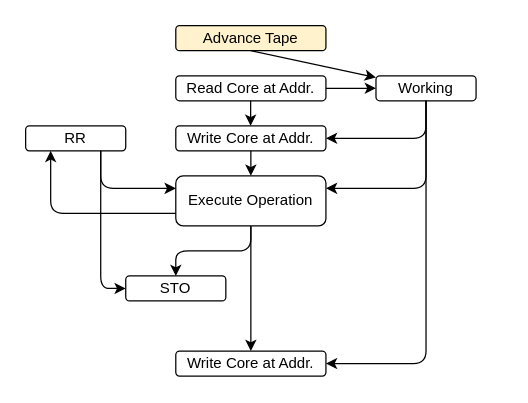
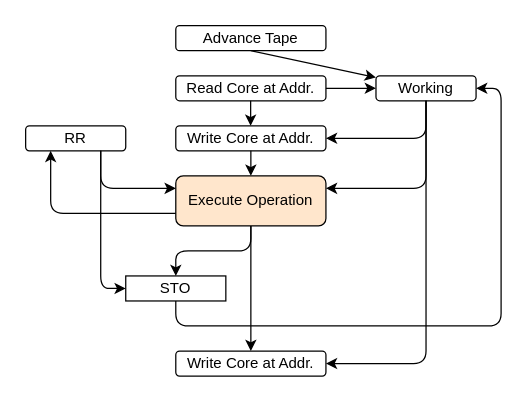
  <mxCell id="0" />
  <mxCell id="1" parent="0" />
- <mxCell id="2" value="Advance Tape" style="rounded=1;whiteSpace=wrap;html=1;fillColor=#fff2cc;" parent="1" vertex="1"><mxGeometry x="140" y="20" width="120" height="20" as="geometry" /></mxCell>
+ <mxCell id="2" value="Advance Tape" style="rounded=1;whiteSpace=wrap;html=1;" parent="1" vertex="1"><mxGeometry x="140" y="20" width="120" height="20" as="geometry" /></mxCell>
  <mxCell id="3" value="Read Core at Addr." style="rounded=1;whiteSpace=wrap;html=1;" parent="1" vertex="1"><mxGeometry x="140" y="60" width="120" height="20" as="geometry" /></mxCell>
  <mxCell id="4" value="" style="endArrow=classic;html=1;rounded=0;exitX=0.5;exitY=1;exitDx=0;exitDy=0;" parent="1" source="2" target="8" edge="1"><mxGeometry width="50" height="50" relative="1" as="geometry"><mxPoint x="200" y="120" as="sourcePoint" /><mxPoint x="250" y="70" as="targetPoint" /></mxGeometry></mxCell>
  <mxCell id="5" value="Write Core at Addr." style="rounded=1;whiteSpace=wrap;html=1;" parent="1" vertex="1"><mxGeometry x="140" y="100" width="120" height="20" as="geometry" /></mxCell>
  <mxCell id="6" value="" style="endArrow=classic;html=1;rounded=0;" parent="1" edge="1"><mxGeometry width="50" height="50" relative="1" as="geometry"><mxPoint x="199.83" y="80" as="sourcePoint" /><mxPoint x="199.83" y="100" as="targetPoint" /></mxGeometry></mxCell>
  <mxCell id="7" value="" style="endArrow=classic;html=1;rounded=0;exitX=1;exitY=0.5;exitDx=0;exitDy=0;" parent="1" source="3" edge="1"><mxGeometry width="50" height="50" relative="1" as="geometry"><mxPoint x="200" y="120" as="sourcePoint" /><mxPoint x="300" y="70" as="targetPoint" /></mxGeometry></mxCell>
  <mxCell id="8" value="Working" style="rounded=1;whiteSpace=wrap;html=1;" parent="1" vertex="1"><mxGeometry x="300" y="60" width="80" height="20" as="geometry" /></mxCell>
  <mxCell id="9" value="" style="endArrow=classic;html=1;rounded=1;entryX=1;entryY=0.5;entryDx=0;entryDy=0;exitX=0.5;exitY=1;exitDx=0;exitDy=0;" parent="1" source="8" target="5" edge="1"><mxGeometry width="50" height="50" relative="1" as="geometry"><mxPoint x="200" y="130" as="sourcePoint" /><mxPoint x="250" y="80" as="targetPoint" /><Array as="points"><mxPoint x="340" y="110" /></Array></mxGeometry></mxCell>
  <mxCell id="10" value="" style="endArrow=classic;html=1;rounded=1;exitX=0.5;exitY=1;exitDx=0;exitDy=0;" parent="1" source="5" edge="1"><mxGeometry width="50" height="50" relative="1" as="geometry"><mxPoint x="200" y="130" as="sourcePoint" /><mxPoint x="200" y="140" as="targetPoint" /></mxGeometry></mxCell>
- <mxCell id="11" value="Execute Operation" style="rounded=1;whiteSpace=wrap;html=1;" parent="1" vertex="1"><mxGeometry x="140" y="140" width="120" height="40" as="geometry" /></mxCell>
+ <mxCell id="11" value="Execute Operation" style="rounded=1;whiteSpace=wrap;html=1;fillColor=#ffe6cc;" parent="1" vertex="1"><mxGeometry x="140" y="140" width="120" height="40" as="geometry" /></mxCell>
  <mxCell id="12" value="" style="endArrow=classic;html=1;rounded=1;entryX=1;entryY=0.25;entryDx=0;entryDy=0;exitX=0.5;exitY=1;exitDx=0;exitDy=0;" parent="1" source="8" target="11" edge="1"><mxGeometry width="50" height="50" relative="1" as="geometry"><mxPoint x="200" y="130" as="sourcePoint" /><mxPoint x="250" y="80" as="targetPoint" /><Array as="points"><mxPoint x="340" y="150" /></Array></mxGeometry></mxCell>
  <mxCell id="13" value="RR" style="rounded=1;whiteSpace=wrap;html=1;" parent="1" vertex="1"><mxGeometry x="20" y="100" width="80" height="20" as="geometry" /></mxCell>
  <mxCell id="14" value="" style="endArrow=classic;html=1;rounded=1;entryX=0;entryY=0.25;entryDx=0;entryDy=0;exitX=0.75;exitY=1;exitDx=0;exitDy=0;" parent="1" source="13" target="11" edge="1"><mxGeometry width="50" height="50" relative="1" as="geometry"><mxPoint x="200" y="130" as="sourcePoint" /><mxPoint x="250" y="80" as="targetPoint" /><Array as="points"><mxPoint x="80" y="150" /></Array></mxGeometry></mxCell>
  <mxCell id="15" value="" style="endArrow=classic;html=1;rounded=1;entryX=0.25;entryY=1;entryDx=0;entryDy=0;exitX=0;exitY=0.75;exitDx=0;exitDy=0;" parent="1" source="11" target="13" edge="1"><mxGeometry width="50" height="50" relative="1" as="geometry"><mxPoint x="200" y="160" as="sourcePoint" /><mxPoint x="250" y="110" as="targetPoint" /><Array as="points"><mxPoint x="40" y="170" /></Array></mxGeometry></mxCell>
- <mxCell id="16" value="STO" style="rounded=1;whiteSpace=wrap;html=1;" parent="1" vertex="1"><mxGeometry x="100" y="220" width="80" height="20" as="geometry" /></mxCell>
+ <mxCell id="16" value="STO" style="whiteSpace=wrap;html=1;rounded=0;" parent="1" vertex="1"><mxGeometry x="100" y="220" width="80" height="20" as="geometry" /></mxCell>
  <mxCell id="17" value="" style="endArrow=classic;html=1;rounded=1;entryX=0.5;entryY=0;entryDx=0;entryDy=0;exitX=0.5;exitY=1;exitDx=0;exitDy=0;" parent="1" source="11" target="16" edge="1"><mxGeometry width="50" height="50" relative="1" as="geometry"><mxPoint x="200" y="170" as="sourcePoint" /><mxPoint x="250" y="120" as="targetPoint" /><Array as="points"><mxPoint x="200" y="200" /><mxPoint x="140" y="200" /></Array></mxGeometry></mxCell>
  <mxCell id="18" value="" style="endArrow=classic;html=1;rounded=1;exitX=0.5;exitY=1;exitDx=0;exitDy=0;" parent="1" source="11" edge="1"><mxGeometry width="50" height="50" relative="1" as="geometry"><mxPoint x="200" y="170" as="sourcePoint" /><mxPoint x="200" y="280" as="targetPoint" /><Array as="points" /></mxGeometry></mxCell>
  <mxCell id="19" value="" style="endArrow=classic;html=1;rounded=1;entryX=0;entryY=0.5;entryDx=0;entryDy=0;exitX=0.75;exitY=1;exitDx=0;exitDy=0;" parent="1" source="13" target="16" edge="1"><mxGeometry width="50" height="50" relative="1" as="geometry"><mxPoint x="200" y="230" as="sourcePoint" /><mxPoint x="250" y="180" as="targetPoint" /><Array as="points"><mxPoint x="80" y="230" /></Array></mxGeometry></mxCell>
+ <mxCell id="20" value="" style="endArrow=classic;html=1;rounded=1;exitX=0.5;exitY=1;exitDx=0;exitDy=0;entryX=1;entryY=0.5;entryDx=0;entryDy=0;" parent="1" source="16" target="8" edge="1"><mxGeometry width="50" height="50" relative="1" as="geometry"><mxPoint x="200" y="230" as="sourcePoint" /><mxPoint x="250" y="180" as="targetPoint" /><Array as="points"><mxPoint x="140" y="260" /><mxPoint x="400" y="260" /><mxPoint x="400" y="70" /></Array></mxGeometry></mxCell>
  <mxCell id="21" value="Write Core at Addr." style="rounded=1;whiteSpace=wrap;html=1;" parent="1" vertex="1"><mxGeometry x="140" y="280" width="120" height="20" as="geometry" /></mxCell>
  <mxCell id="22" value="" style="endArrow=classic;html=1;rounded=1;entryX=1;entryY=0.5;entryDx=0;entryDy=0;exitX=0.5;exitY=1;exitDx=0;exitDy=0;" parent="1" source="8" target="21" edge="1"><mxGeometry width="50" height="50" relative="1" as="geometry"><mxPoint x="200" y="240" as="sourcePoint" /><mxPoint x="250" y="190" as="targetPoint" /><Array as="points"><mxPoint x="340" y="290" /></Array></mxGeometry></mxCell>
